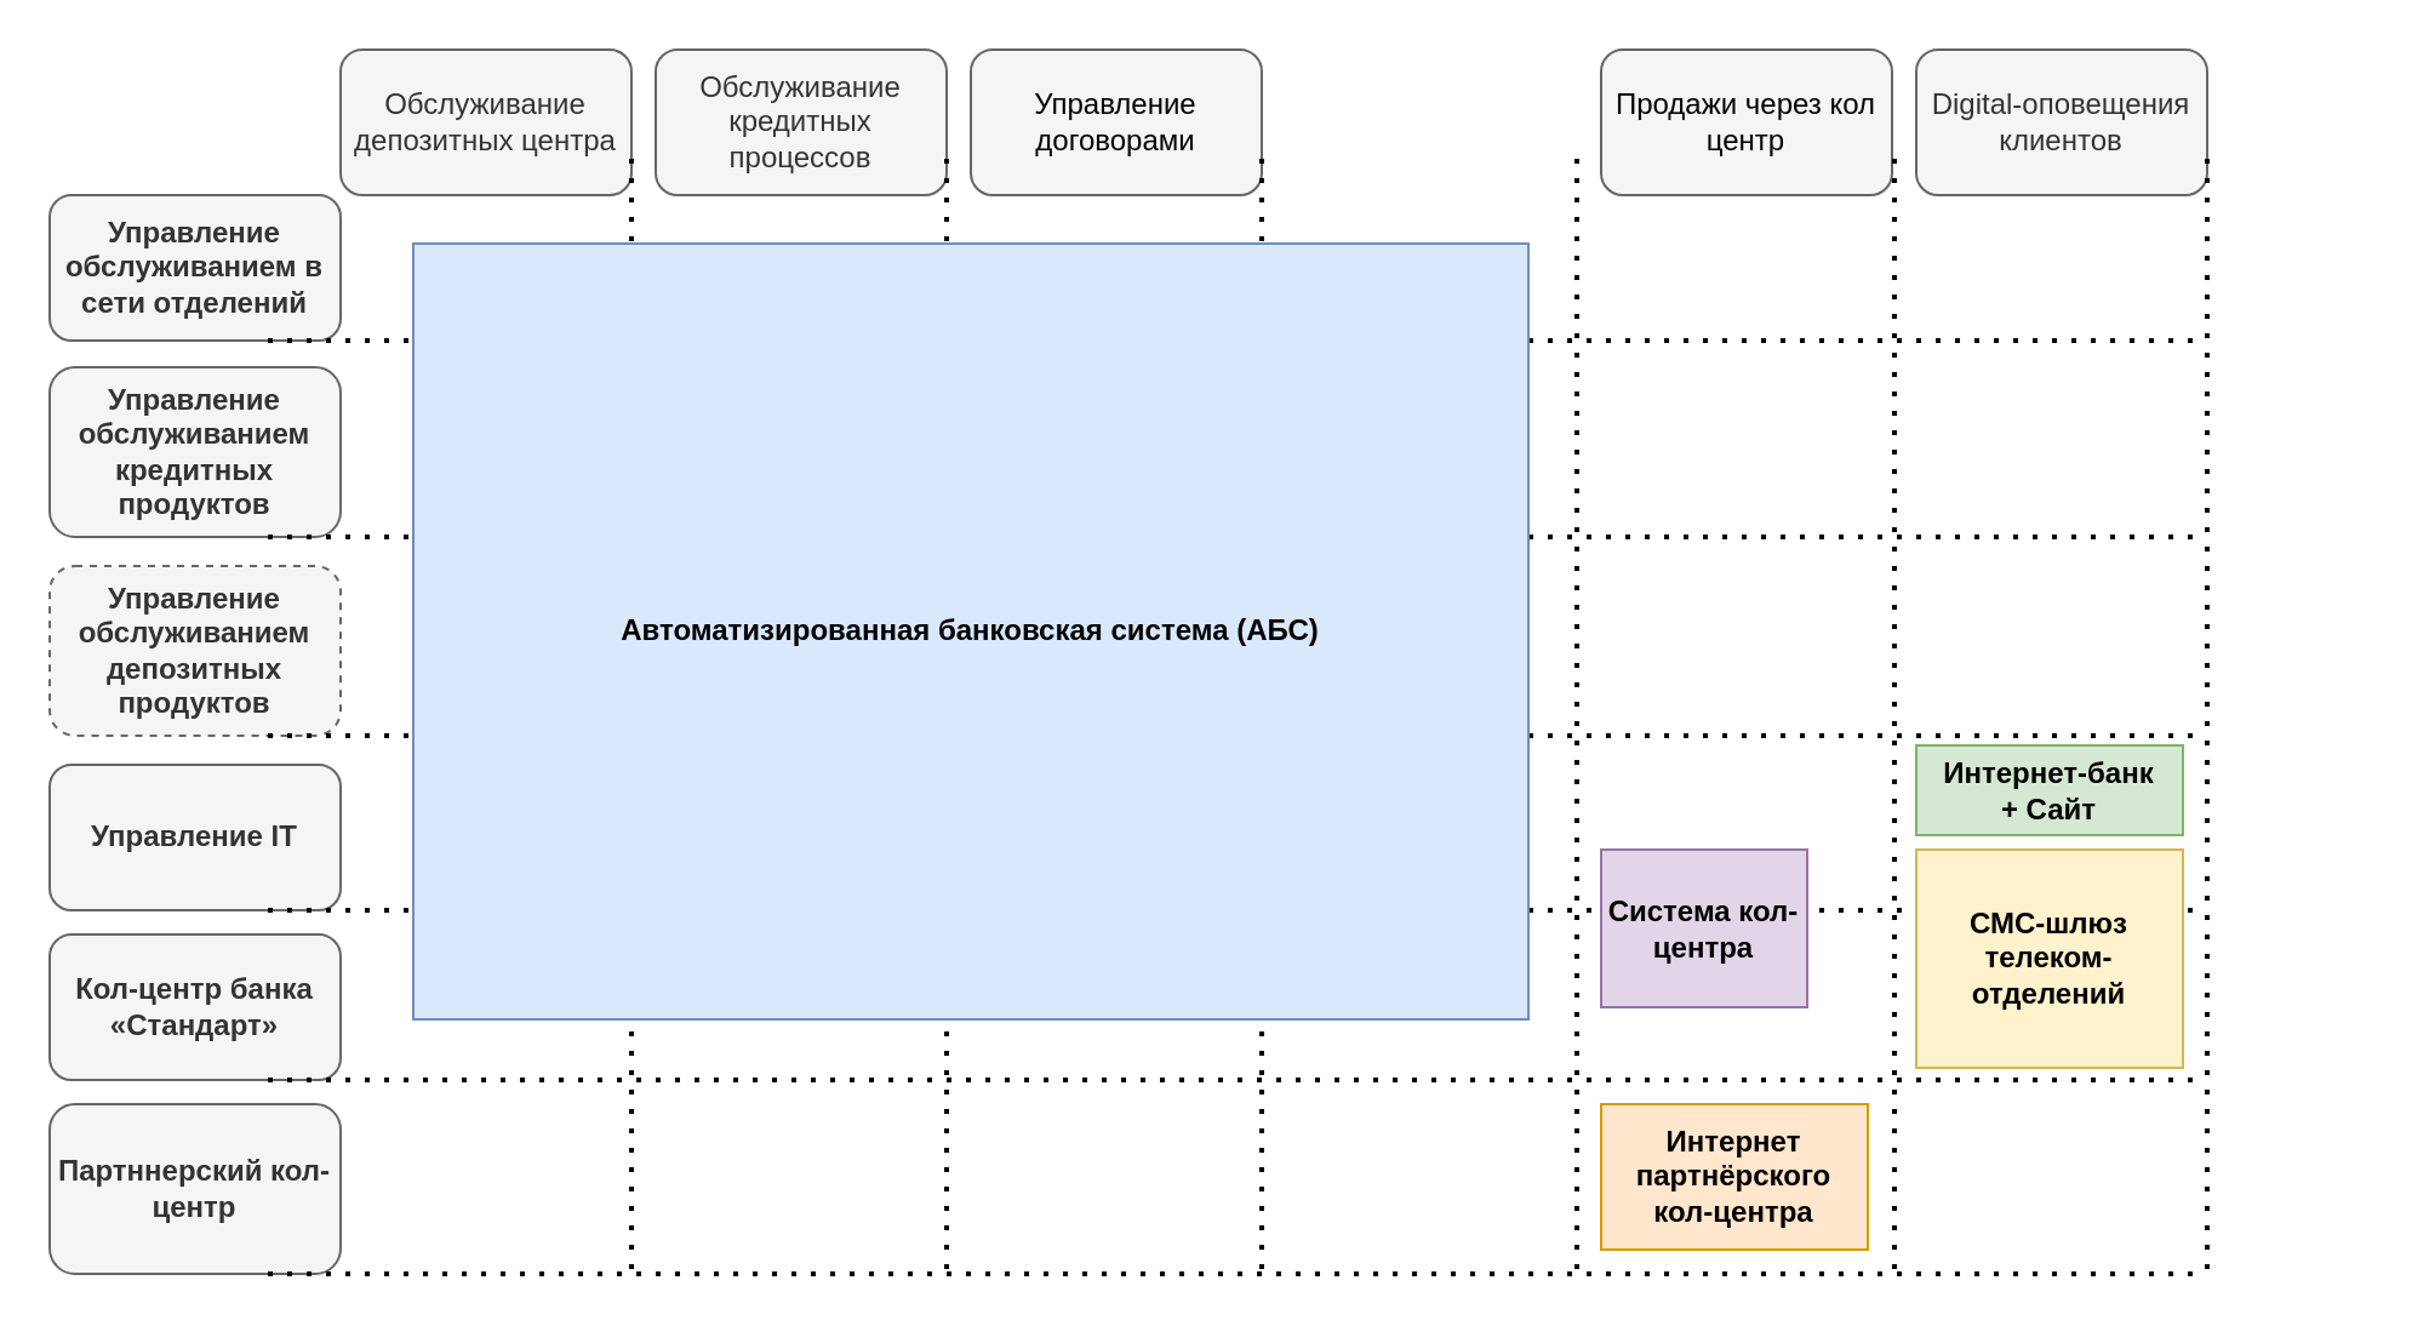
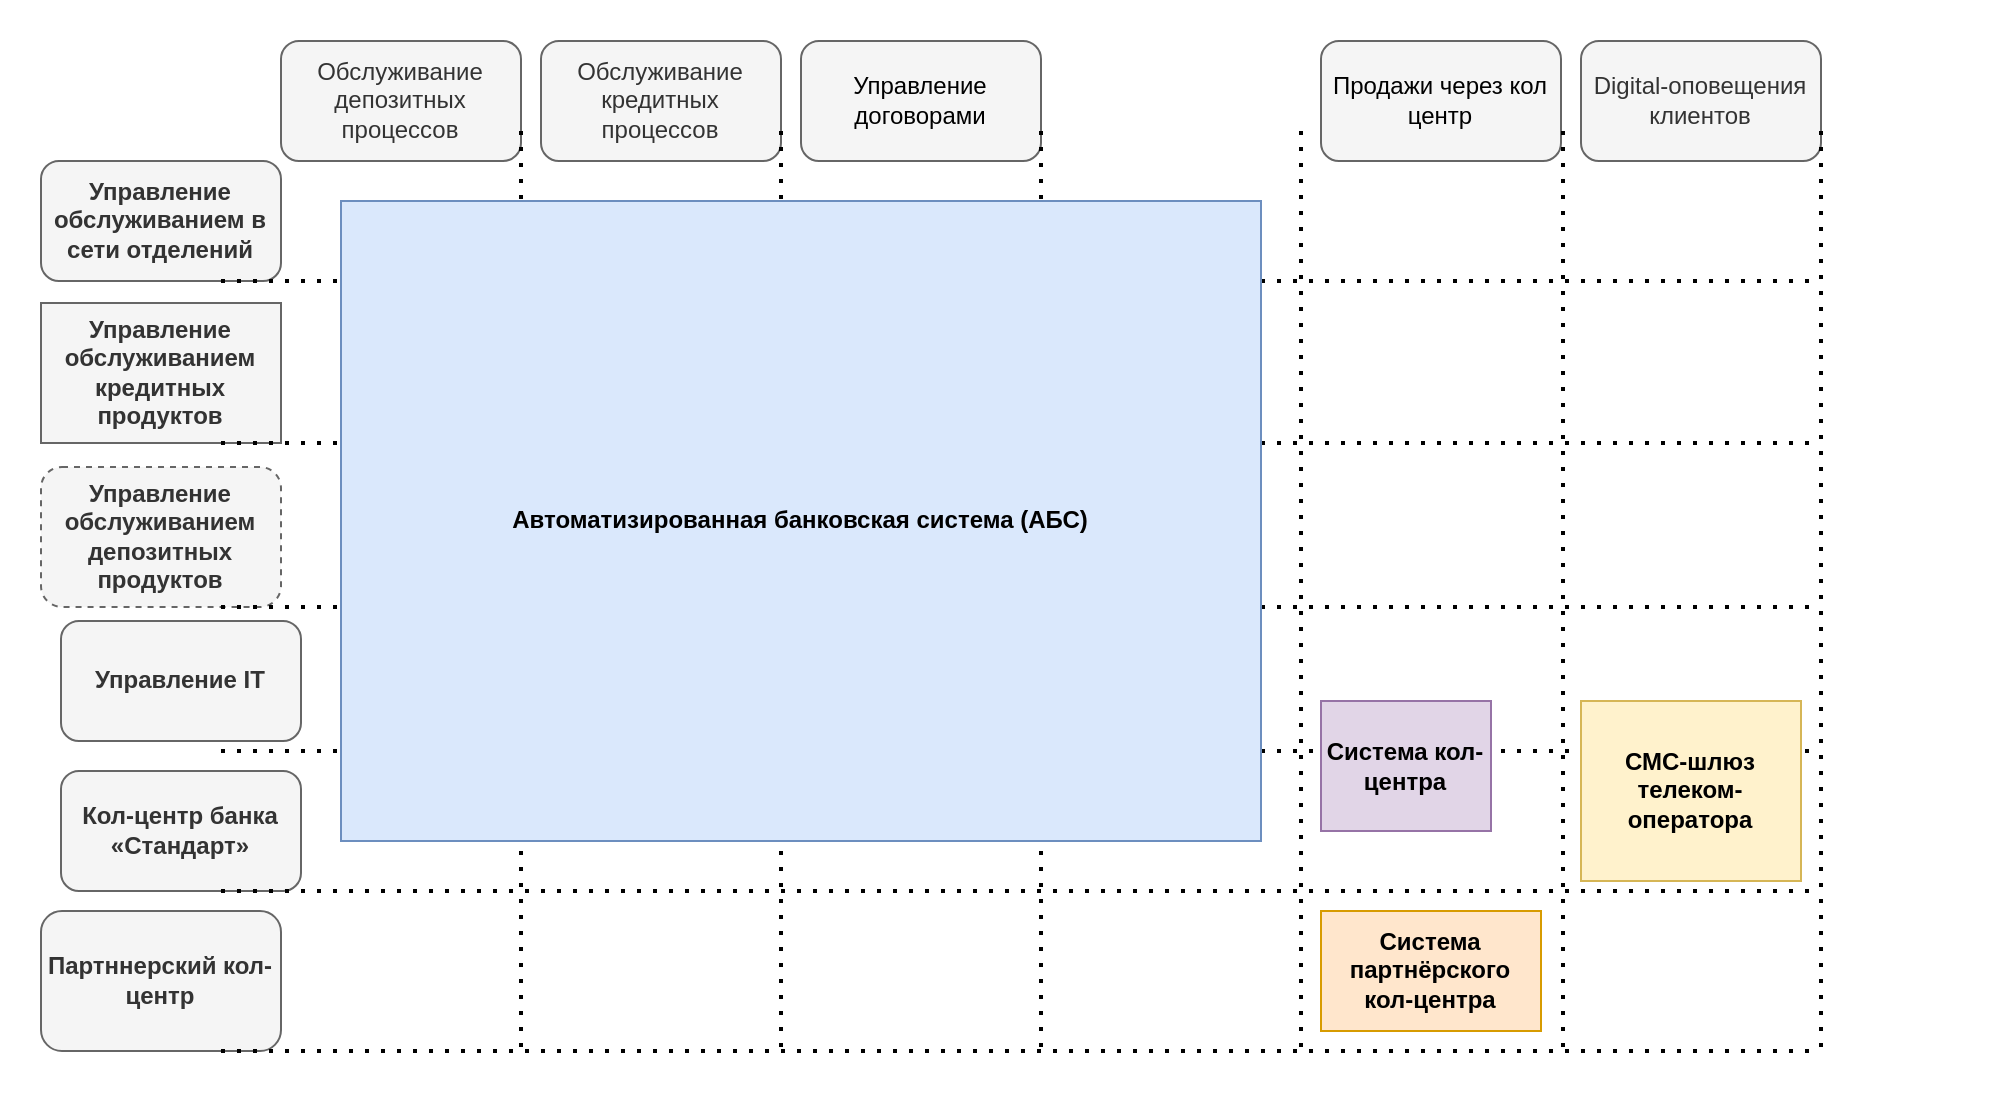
  <mxCell id="0" />
  <mxCell id="1" parent="0" />
  <mxCell id="2" value="" style="group" vertex="1" connectable="0" parent="1"><mxGeometry x="20" y="20" width="960" height="505" as="geometry" /></mxCell>
  <mxCell id="3" value="&lt;strong&gt;Управление обслуживанием в сети отделений&lt;/strong&gt;" style="rounded=1;whiteSpace=wrap;html=1;fillColor=#f5f5f5;fontColor=#333333;strokeColor=#666666;" parent="2" vertex="1"><mxGeometry y="60" width="120" height="60" as="geometry" /></mxCell>
- <mxCell id="4" value="&lt;div&gt;&lt;strong style=&quot;scrollbar-color: light-dark(#e2e2e2, #4b4b4b)&lt;br/&gt;&#09;&#09;&#09;&#09;&#09;light-dark(#fbfbfb, var(--dark-panel-color));&quot;&gt;Управление IT&lt;/strong&gt;&lt;strong&gt;&lt;br&gt;&lt;/strong&gt;&lt;/div&gt;" style="rounded=1;whiteSpace=wrap;html=1;fillColor=#f5f5f5;fontColor=#333333;strokeColor=#666666;" parent="2" vertex="1"><mxGeometry y="295" width="120" height="60" as="geometry" /></mxCell>
- <mxCell id="5" value="&lt;strong style=&quot;scrollbar-color: light-dark(#e2e2e2, #4b4b4b)&lt;br/&gt;&#09;&#09;&#09;&#09;&#09;light-dark(#fbfbfb, var(--dark-panel-color));&quot;&gt;Кол-центр банка «Стандарт»&lt;/strong&gt;" style="rounded=1;whiteSpace=wrap;html=1;fillColor=#f5f5f5;fontColor=#333333;strokeColor=#666666;" parent="2" vertex="1"><mxGeometry y="365" width="120" height="60" as="geometry" /></mxCell>
+ <mxCell id="4" value="&lt;div&gt;&lt;strong style=&quot;scrollbar-color: light-dark(#e2e2e2, #4b4b4b)&lt;br/&gt;&#09;&#09;&#09;&#09;&#09;light-dark(#fbfbfb, var(--dark-panel-color));&quot;&gt;Управление IT&lt;/strong&gt;&lt;strong&gt;&lt;br&gt;&lt;/strong&gt;&lt;/div&gt;" style="rounded=1;whiteSpace=wrap;html=1;fillColor=#f5f5f5;fontColor=#333333;strokeColor=#666666;" parent="2" vertex="1"><mxGeometry x="10" y="290" width="120" height="60" as="geometry" /></mxCell>
+ <mxCell id="5" value="&lt;strong style=&quot;scrollbar-color: light-dark(#e2e2e2, #4b4b4b)&lt;br/&gt;&#09;&#09;&#09;&#09;&#09;light-dark(#fbfbfb, var(--dark-panel-color));&quot;&gt;Кол-центр банка «Стандарт»&lt;/strong&gt;" style="rounded=1;whiteSpace=wrap;html=1;fillColor=#f5f5f5;fontColor=#333333;strokeColor=#666666;" parent="2" vertex="1"><mxGeometry x="10" y="365" width="120" height="60" as="geometry" /></mxCell>
  <mxCell id="6" value="&lt;strong&gt;Управление обслуживанием депозитных продуктов&lt;/strong&gt;" style="rounded=1;whiteSpace=wrap;html=1;fillColor=#f5f5f5;fontColor=#333333;strokeColor=#666666;dashed=1;" parent="2" vertex="1"><mxGeometry y="213" width="120" height="70" as="geometry" /></mxCell>
- <mxCell id="7" value="&lt;strong&gt;Управление обслуживанием кредитных продуктов&lt;/strong&gt;" style="rounded=1;whiteSpace=wrap;html=1;fillColor=#f5f5f5;fontColor=#333333;strokeColor=#666666;" parent="2" vertex="1"><mxGeometry y="131" width="120" height="70" as="geometry" /></mxCell>
+ <mxCell id="7" value="&lt;strong&gt;Управление обслуживанием кредитных продуктов&lt;/strong&gt;" style="whiteSpace=wrap;html=1;fillColor=#f5f5f5;fontColor=#333333;strokeColor=#666666;rounded=0;" parent="2" vertex="1"><mxGeometry y="131" width="120" height="70" as="geometry" /></mxCell>
  <mxCell id="8" value="&lt;b&gt;Партннерский кол-центр&lt;/b&gt;" style="rounded=1;whiteSpace=wrap;html=1;fillColor=#f5f5f5;fontColor=#333333;strokeColor=#666666;" parent="2" vertex="1"><mxGeometry y="435" width="120" height="70" as="geometry" /></mxCell>
- <mxCell id="9" value="Обслуживание депозитных центра" style="rounded=1;whiteSpace=wrap;html=1;fillColor=#f5f5f5;fontColor=#333333;strokeColor=#666666;" vertex="1" parent="2"><mxGeometry x="120" width="120" height="60" as="geometry" /></mxCell>
+ <mxCell id="9" value="Обслуживание депозитных процессов" style="rounded=1;whiteSpace=wrap;html=1;fillColor=#f5f5f5;fontColor=#333333;strokeColor=#666666;" vertex="1" parent="2"><mxGeometry x="120" width="120" height="60" as="geometry" /></mxCell>
  <mxCell id="10" value="Обслуживание кредитных процессов" style="rounded=1;whiteSpace=wrap;html=1;fillColor=#f5f5f5;fontColor=#333333;strokeColor=#666666;" vertex="1" parent="2"><mxGeometry x="250" width="120" height="60" as="geometry" /></mxCell>
  <mxCell id="11" value="&lt;span style=&quot;color: rgb(0, 0, 0);&quot;&gt;Продажи через кол центр&lt;/span&gt;" style="rounded=1;whiteSpace=wrap;html=1;fillColor=#f5f5f5;fontColor=#333333;strokeColor=#666666;" vertex="1" parent="2"><mxGeometry x="640" width="120" height="60" as="geometry" /></mxCell>
  <mxCell id="12" value="&lt;span style=&quot;color: rgb(0, 0, 0);&quot;&gt;Управление договорами&lt;/span&gt;" style="rounded=1;whiteSpace=wrap;html=1;fillColor=#f5f5f5;fontColor=#333333;strokeColor=#666666;" vertex="1" parent="2"><mxGeometry x="380" width="120" height="60" as="geometry" /></mxCell>
  <mxCell id="13" value="Digital-оповещения клиентов" style="rounded=1;whiteSpace=wrap;html=1;fillColor=#f5f5f5;fontColor=#333333;strokeColor=#666666;" vertex="1" parent="2"><mxGeometry x="770" width="120" height="60" as="geometry" /></mxCell>
  <mxCell id="14" value="" style="endArrow=none;dashed=1;html=1;dashPattern=1 3;strokeWidth=2;exitX=1;exitY=0.75;exitDx=0;exitDy=0;" edge="1" parent="2" source="9"><mxGeometry width="50" height="50" relative="1" as="geometry"><mxPoint x="350" y="285" as="sourcePoint" /><mxPoint x="240" y="505" as="targetPoint" /></mxGeometry></mxCell>
  <mxCell id="15" value="" style="endArrow=none;dashed=1;html=1;dashPattern=1 3;strokeWidth=2;exitX=1;exitY=0.75;exitDx=0;exitDy=0;" edge="1" parent="2"><mxGeometry width="50" height="50" relative="1" as="geometry"><mxPoint x="370" y="45" as="sourcePoint" /><mxPoint x="370" y="505" as="targetPoint" /></mxGeometry></mxCell>
  <mxCell id="16" value="" style="endArrow=none;dashed=1;html=1;dashPattern=1 3;strokeWidth=2;exitX=1;exitY=0.75;exitDx=0;exitDy=0;" edge="1" parent="2"><mxGeometry width="50" height="50" relative="1" as="geometry"><mxPoint x="500" y="45" as="sourcePoint" /><mxPoint x="500" y="505" as="targetPoint" /></mxGeometry></mxCell>
  <mxCell id="17" value="" style="endArrow=none;dashed=1;html=1;dashPattern=1 3;strokeWidth=2;exitX=1;exitY=0.75;exitDx=0;exitDy=0;" edge="1" parent="2"><mxGeometry width="50" height="50" relative="1" as="geometry"><mxPoint x="630" y="45" as="sourcePoint" /><mxPoint x="630" y="505" as="targetPoint" /></mxGeometry></mxCell>
  <mxCell id="18" value="" style="endArrow=none;dashed=1;html=1;dashPattern=1 3;strokeWidth=2;exitX=1;exitY=0.75;exitDx=0;exitDy=0;" edge="1" parent="2"><mxGeometry width="50" height="50" relative="1" as="geometry"><mxPoint x="761" y="45" as="sourcePoint" /><mxPoint x="761" y="505" as="targetPoint" /></mxGeometry></mxCell>
  <mxCell id="19" value="" style="endArrow=none;dashed=1;html=1;dashPattern=1 3;strokeWidth=2;exitX=1;exitY=0.75;exitDx=0;exitDy=0;" edge="1" parent="2"><mxGeometry width="50" height="50" relative="1" as="geometry"><mxPoint x="890" y="45" as="sourcePoint" /><mxPoint x="890" y="505" as="targetPoint" /></mxGeometry></mxCell>
  <mxCell id="20" value="" style="endArrow=none;dashed=1;html=1;dashPattern=1 3;strokeWidth=2;exitX=0.75;exitY=1;exitDx=0;exitDy=0;" edge="1" parent="2" source="3"><mxGeometry width="50" height="50" relative="1" as="geometry"><mxPoint x="350" y="285" as="sourcePoint" /><mxPoint x="890" y="120" as="targetPoint" /></mxGeometry></mxCell>
  <mxCell id="21" value="" style="endArrow=none;dashed=1;html=1;dashPattern=1 3;strokeWidth=2;exitX=0.75;exitY=1;exitDx=0;exitDy=0;" edge="1" parent="2"><mxGeometry width="50" height="50" relative="1" as="geometry"><mxPoint x="90" y="201" as="sourcePoint" /><mxPoint x="890" y="201" as="targetPoint" /></mxGeometry></mxCell>
  <mxCell id="22" value="" style="endArrow=none;dashed=1;html=1;dashPattern=1 3;strokeWidth=2;exitX=0.75;exitY=1;exitDx=0;exitDy=0;" edge="1" parent="2"><mxGeometry width="50" height="50" relative="1" as="geometry"><mxPoint x="90" y="283" as="sourcePoint" /><mxPoint x="890" y="283" as="targetPoint" /></mxGeometry></mxCell>
  <mxCell id="23" value="" style="endArrow=none;dashed=1;html=1;dashPattern=1 3;strokeWidth=2;exitX=0.75;exitY=1;exitDx=0;exitDy=0;" edge="1" parent="2"><mxGeometry width="50" height="50" relative="1" as="geometry"><mxPoint x="90" y="355" as="sourcePoint" /><mxPoint x="890" y="355" as="targetPoint" /></mxGeometry></mxCell>
  <mxCell id="24" value="" style="endArrow=none;dashed=1;html=1;dashPattern=1 3;strokeWidth=2;exitX=0.75;exitY=1;exitDx=0;exitDy=0;" edge="1" parent="2"><mxGeometry width="50" height="50" relative="1" as="geometry"><mxPoint x="90" y="425" as="sourcePoint" /><mxPoint x="890" y="425" as="targetPoint" /></mxGeometry></mxCell>
  <mxCell id="25" value="" style="endArrow=none;dashed=1;html=1;dashPattern=1 3;strokeWidth=2;exitX=0.75;exitY=1;exitDx=0;exitDy=0;" edge="1" parent="2"><mxGeometry width="50" height="50" relative="1" as="geometry"><mxPoint x="90" y="505" as="sourcePoint" /><mxPoint x="890" y="505" as="targetPoint" /></mxGeometry></mxCell>
  <mxCell id="26" value="&lt;strong style=&quot;scrollbar-color: light-dark(#e2e2e2, #4b4b4b)&lt;br/&gt;&#09;&#09;&#09;&#09;&#09;light-dark(#fbfbfb, var(--dark-panel-color));&quot;&gt;Автоматизированная банковская система (АБС)&lt;/strong&gt;" style="rounded=0;whiteSpace=wrap;html=1;fillColor=#dae8fc;strokeColor=#6c8ebf;" vertex="1" parent="2"><mxGeometry x="150" y="80" width="460" height="320" as="geometry" /></mxCell>
- <mxCell id="27" value="&lt;strong style=&quot;scrollbar-color: light-dark(#e2e2e2, #4b4b4b)&lt;br/&gt;&#09;&#09;&#09;&#09;&#09;light-dark(#fbfbfb, var(--dark-panel-color));&quot;&gt;СМС-шлюз телеком-отделений&lt;/strong&gt;" style="rounded=0;whiteSpace=wrap;html=1;fillColor=#fff2cc;strokeColor=#d6b656;" vertex="1" parent="2"><mxGeometry x="770" y="330" width="110" height="90" as="geometry" /></mxCell>
- <mxCell id="28" value="&lt;strong style=&quot;scrollbar-color: light-dark(#e2e2e2, #4b4b4b)&lt;br/&gt;&#09;&#09;&#09;&#09;&#09;light-dark(#fbfbfb, var(--dark-panel-color));&quot;&gt;Интернет партнёрского кол-центра&lt;/strong&gt;" style="rounded=0;whiteSpace=wrap;html=1;fillColor=#ffe6cc;strokeColor=#d79b00;" vertex="1" parent="2"><mxGeometry x="640" y="435" width="110" height="60" as="geometry" /></mxCell>
+ <mxCell id="27" value="&lt;strong style=&quot;scrollbar-color: light-dark(#e2e2e2, #4b4b4b)&lt;br/&gt;&#09;&#09;&#09;&#09;&#09;light-dark(#fbfbfb, var(--dark-panel-color));&quot;&gt;СМС-шлюз телеком-оператора&lt;/strong&gt;" style="rounded=0;whiteSpace=wrap;html=1;fillColor=#fff2cc;strokeColor=#d6b656;" vertex="1" parent="2"><mxGeometry x="770" y="330" width="110" height="90" as="geometry" /></mxCell>
+ <mxCell id="28" value="&lt;strong style=&quot;scrollbar-color: light-dark(#e2e2e2, #4b4b4b)&lt;br/&gt;&#09;&#09;&#09;&#09;&#09;light-dark(#fbfbfb, var(--dark-panel-color));&quot;&gt;Система партнёрского кол-центра&lt;/strong&gt;" style="rounded=0;whiteSpace=wrap;html=1;fillColor=#ffe6cc;strokeColor=#d79b00;" vertex="1" parent="2"><mxGeometry x="640" y="435" width="110" height="60" as="geometry" /></mxCell>
  <mxCell id="29" value="&lt;strong style=&quot;scrollbar-color: light-dark(#e2e2e2, #4b4b4b)&lt;br/&gt;&#09;&#09;&#09;&#09;&#09;light-dark(#fbfbfb, var(--dark-panel-color));&quot;&gt;Система кол-центра&lt;/strong&gt;" style="rounded=0;whiteSpace=wrap;html=1;fillColor=#e1d5e7;strokeColor=#9673a6;" vertex="1" parent="2"><mxGeometry x="640" y="330" width="85" height="65" as="geometry" /></mxCell>
- <mxCell id="30" value="&lt;strong style=&quot;scrollbar-color: light-dark(#e2e2e2, #4b4b4b)&lt;br/&gt;&#09;&#09;&#09;&#09;&#09;light-dark(#fbfbfb, var(--dark-panel-color));&quot;&gt;Интернет-банк +&amp;nbsp;&lt;/strong&gt;&lt;strong style=&quot;scrollbar-color: light-dark(#e2e2e2, #4b4b4b)&lt;br/&gt;&#09;&#09;&#09;&#09;&#09;light-dark(#fbfbfb, var(--dark-panel-color));&quot;&gt;Сайт&lt;/strong&gt;" style="rounded=0;whiteSpace=wrap;html=1;fillColor=#d5e8d4;strokeColor=#82b366;" vertex="1" parent="2"><mxGeometry x="770" y="287" width="110" height="37" as="geometry" /></mxCell>
